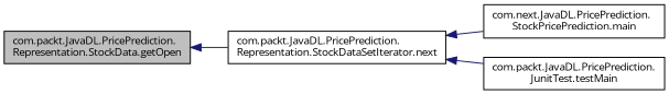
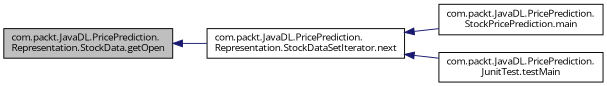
  digraph {
    rankdir=LR
    fontname="Open Sans"
    node [color=black fillcolor=white fontname="Open Sans" fontsize=10 shape=record style=filled]
    edge [color=midnightblue dir=back fontname="Open Sans" fontsize=10 labelfontname=Helvetica labelfontsize=10 style=solid]
    n1 [fillcolor=grey75 fontcolor=black height=0.2 label="com.packt.JavaDL.PricePrediction.\lRepresentation.StockData.getOpen" width=0.4]
    n2 [height=0.2 label="com.packt.JavaDL.PricePrediction.\lRepresentation.StockDataSetIterator.next" width=0.4]
-   n3 [height=0.2 label="com.next.JavaDL.PricePrediction.\lStockPricePrediction.main" width=0.4]
+   n3 [height=0.2 label="com.packt.JavaDL.PricePrediction.\lStockPricePrediction.main" width=0.4]
    n4 [height=0.2 label="com.packt.JavaDL.PricePrediction.\lJunitTest.testMain" width=0.4]
    n1 -> n2
    n2 -> n3
    n2 -> n4
  }
